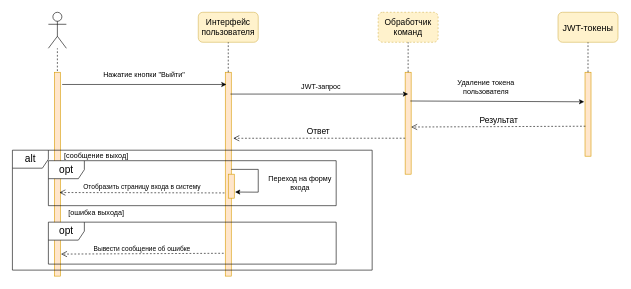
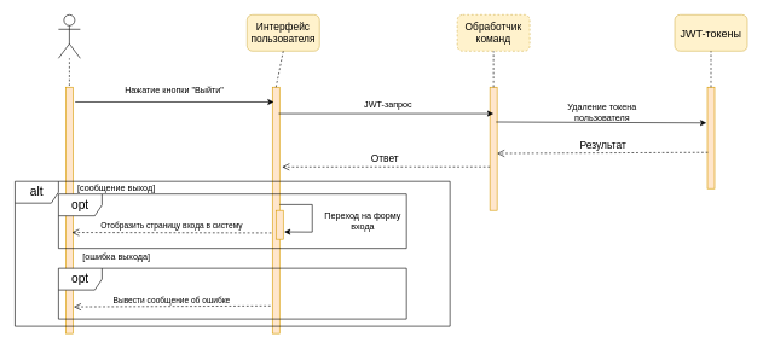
  <mxCell id="0" />
  <mxCell id="1" parent="0" />
  <mxCell id="2" value="" style="shape=umlActor;verticalLabelPosition=bottom;verticalAlign=top;html=1;" vertex="1" parent="1"><mxGeometry x="80" y="20" width="30" height="60" as="geometry" /></mxCell>
- <mxCell id="3" value="&lt;font style=&quot;font-size: 14px;&quot;&gt;Интерфейс пользователя&lt;/font&gt;" style="rounded=1;whiteSpace=wrap;html=1;fillColor=#fff2cc;strokeColor=#d6b656;" vertex="1" parent="1"><mxGeometry x="330" y="20" width="100" height="50" as="geometry" /></mxCell>
+ <mxCell id="3" value="&lt;font style=&quot;font-size: 14px;&quot;&gt;Интерфейс пользователя&lt;/font&gt;" style="rounded=1;whiteSpace=wrap;html=1;fillColor=#fff2cc;strokeColor=#d6b656;" vertex="1" parent="1"><mxGeometry x="340" y="20" width="100" height="50" as="geometry" /></mxCell>
  <mxCell id="4" value="" style="endArrow=none;dashed=1;html=1;rounded=0;" edge="1" parent="1" target="2"><mxGeometry width="50" height="50" relative="1" as="geometry"><mxPoint x="95" y="130" as="sourcePoint" /><mxPoint x="400" y="110" as="targetPoint" /></mxGeometry></mxCell>
  <mxCell id="5" value="" style="rounded=0;whiteSpace=wrap;html=1;fillColor=#ffe6cc;strokeColor=#d79b00;" vertex="1" parent="1"><mxGeometry x="90" y="120" width="10" height="340" as="geometry" /></mxCell>
  <mxCell id="6" value="&lt;font style=&quot;font-size: 14px;&quot;&gt;Обработчик команд&lt;/font&gt;" style="rounded=1;whiteSpace=wrap;html=1;fillColor=#fff2cc;strokeColor=#d6b656;dashed=1;" vertex="1" parent="1"><mxGeometry x="630" y="20" width="100" height="50" as="geometry" /></mxCell>
  <mxCell id="7" value="JWT-токены" style="rounded=1;whiteSpace=wrap;html=1;fillColor=#fff2cc;strokeColor=#d6b656;fontSize=15;" vertex="1" parent="1"><mxGeometry x="930" y="20" width="100" height="50" as="geometry" /></mxCell>
  <mxCell id="8" value="" style="rounded=0;whiteSpace=wrap;html=1;fillColor=#ffe6cc;strokeColor=#d79b00;" vertex="1" parent="1"><mxGeometry x="375" y="120" width="10" height="340" as="geometry" /></mxCell>
  <mxCell id="9" value="" style="endArrow=none;dashed=1;html=1;rounded=0;entryX=0.5;entryY=1;entryDx=0;entryDy=0;" edge="1" parent="1" target="3"><mxGeometry width="50" height="50" relative="1" as="geometry"><mxPoint x="380" y="120" as="sourcePoint" /><mxPoint x="430" y="220" as="targetPoint" /></mxGeometry></mxCell>
  <mxCell id="10" value="" style="endArrow=classic;html=1;rounded=0;exitX=1.3;exitY=0.06;exitDx=0;exitDy=0;exitPerimeter=0;entryX=0.2;entryY=0.06;entryDx=0;entryDy=0;entryPerimeter=0;" edge="1" parent="1" source="5" target="8"><mxGeometry width="50" height="50" relative="1" as="geometry"><mxPoint x="310" y="260" as="sourcePoint" /><mxPoint x="360" y="210" as="targetPoint" /></mxGeometry></mxCell>
  <mxCell id="11" value="Нажатие кнопки &quot;Выйти&quot;" style="text;strokeColor=none;align=center;fillColor=none;html=1;verticalAlign=middle;whiteSpace=wrap;rounded=0;" vertex="1" parent="1"><mxGeometry x="160" y="110" width="160" height="30" as="geometry" /></mxCell>
  <mxCell id="12" value="" style="rounded=0;whiteSpace=wrap;html=1;fillColor=#ffe6cc;strokeColor=#d79b00;" vertex="1" parent="1"><mxGeometry x="675" y="120" width="10" height="170" as="geometry" /></mxCell>
  <mxCell id="13" value="" style="rounded=0;whiteSpace=wrap;html=1;fillColor=#ffe6cc;strokeColor=#d79b00;" vertex="1" parent="1"><mxGeometry x="975" y="120" width="10" height="140" as="geometry" /></mxCell>
  <mxCell id="14" value="" style="endArrow=none;dashed=1;html=1;rounded=0;entryX=0.5;entryY=1;entryDx=0;entryDy=0;exitX=0.5;exitY=0;exitDx=0;exitDy=0;fillColor=#ffe6cc;strokeColor=#000000;" edge="1" parent="1" source="12" target="6"><mxGeometry width="50" height="50" relative="1" as="geometry"><mxPoint x="720" y="260" as="sourcePoint" /><mxPoint x="770" y="210" as="targetPoint" /></mxGeometry></mxCell>
  <mxCell id="15" value="" style="endArrow=none;dashed=1;html=1;rounded=0;entryX=0.5;entryY=1;entryDx=0;entryDy=0;exitX=0.5;exitY=0;exitDx=0;exitDy=0;" edge="1" parent="1" source="13" target="7"><mxGeometry width="50" height="50" relative="1" as="geometry"><mxPoint x="720" y="260" as="sourcePoint" /><mxPoint x="770" y="210" as="targetPoint" /></mxGeometry></mxCell>
  <mxCell id="16" value="" style="endArrow=classic;html=1;rounded=0;exitX=0.867;exitY=0.107;exitDx=0;exitDy=0;exitPerimeter=0;entryX=0.5;entryY=0.214;entryDx=0;entryDy=0;entryPerimeter=0;" edge="1" parent="1" source="8" target="12"><mxGeometry width="50" height="50" relative="1" as="geometry"><mxPoint x="460" y="260" as="sourcePoint" /><mxPoint x="510" y="210" as="targetPoint" /></mxGeometry></mxCell>
  <mxCell id="17" value="JWT-запрос" style="text;strokeColor=none;align=center;fillColor=none;html=1;verticalAlign=middle;whiteSpace=wrap;rounded=0;" vertex="1" parent="1"><mxGeometry x="490" y="130" width="90" height="30" as="geometry" /></mxCell>
  <mxCell id="18" value="" style="endArrow=classic;html=1;rounded=0;entryX=-0.133;entryY=0.352;entryDx=0;entryDy=0;entryPerimeter=0;exitX=0.867;exitY=0.282;exitDx=0;exitDy=0;exitPerimeter=0;" edge="1" parent="1" source="12" target="13"><mxGeometry width="50" height="50" relative="1" as="geometry"><mxPoint x="690" y="169" as="sourcePoint" /><mxPoint x="700" y="210" as="targetPoint" /></mxGeometry></mxCell>
- <mxCell id="19" value="Удаление токена пользователя" style="text;strokeColor=none;align=center;fillColor=none;html=1;verticalAlign=middle;whiteSpace=wrap;rounded=0;" vertex="1" parent="1"><mxGeometry x="730" y="130" width="160" height="30" as="geometry" /></mxCell>
+ <mxCell id="19" value="Удаление токена пользователя" style="text;strokeColor=none;align=center;fillColor=none;html=1;verticalAlign=middle;whiteSpace=wrap;rounded=0;" vertex="1" parent="1"><mxGeometry x="750" y="140" width="160" height="30" as="geometry" /></mxCell>
  <mxCell id="20" value="Результат" style="html=1;verticalAlign=bottom;endArrow=open;dashed=1;endSize=8;curved=0;rounded=0;entryX=0.933;entryY=0.655;entryDx=0;entryDy=0;entryPerimeter=0;fontSize=14;" edge="1" parent="1"><mxGeometry relative="1" as="geometry"><mxPoint x="975.67" y="210" as="sourcePoint" /><mxPoint x="685" y="211.35" as="targetPoint" /></mxGeometry></mxCell>
  <mxCell id="21" value="Ответ" style="html=1;verticalAlign=bottom;endArrow=open;dashed=1;endSize=8;curved=0;rounded=0;exitX=-0.267;exitY=0.827;exitDx=0;exitDy=0;exitPerimeter=0;entryX=1.067;entryY=0.469;entryDx=0;entryDy=0;entryPerimeter=0;fontSize=14;" edge="1" parent="1"><mxGeometry x="0.012" relative="1" as="geometry"><mxPoint x="675" y="230" as="sourcePoint" /><mxPoint x="388.34" y="230.11" as="targetPoint" /><mxPoint as="offset" /></mxGeometry></mxCell>
  <mxCell id="22" value="alt" style="shape=umlFrame;whiteSpace=wrap;html=1;pointerEvents=0;fontSize=17;" vertex="1" parent="1"><mxGeometry x="20" y="250" width="600" height="200" as="geometry" /></mxCell>
  <mxCell id="23" value="" style="rounded=0;whiteSpace=wrap;html=1;fillColor=#ffe6cc;strokeColor=#d79b00;" vertex="1" parent="1"><mxGeometry x="380" y="290" width="10" height="40" as="geometry" /></mxCell>
  <mxCell id="24" value="" style="endArrow=classic;html=1;rounded=0;exitX=1;exitY=0.54;exitDx=0;exitDy=0;exitPerimeter=0;entryX=1.133;entryY=0.596;entryDx=0;entryDy=0;entryPerimeter=0;" edge="1" parent="1"><mxGeometry width="50" height="50" relative="1" as="geometry"><mxPoint x="385" y="282" as="sourcePoint" /><mxPoint x="391.33" y="319.8" as="targetPoint" /><Array as="points"><mxPoint x="430" y="282" /><mxPoint x="430" y="320" /></Array></mxGeometry></mxCell>
  <mxCell id="25" value="Переход на форму входа" style="text;strokeColor=none;align=center;fillColor=none;html=1;verticalAlign=middle;whiteSpace=wrap;rounded=0;" vertex="1" parent="1"><mxGeometry x="430" y="290" width="140" height="30" as="geometry" /></mxCell>
  <mxCell id="26" value="opt" style="shape=umlFrame;whiteSpace=wrap;html=1;pointerEvents=0;fontSize=17;" vertex="1" parent="1"><mxGeometry x="80" y="267.5" width="480" height="75" as="geometry" /></mxCell>
  <mxCell id="27" value="Отобразить страницу входа в систему" style="html=1;verticalAlign=bottom;endArrow=open;dashed=1;endSize=8;curved=0;rounded=0;exitX=-0.133;exitY=0.592;exitDx=0;exitDy=0;exitPerimeter=0;entryX=0.833;entryY=0.59;entryDx=0;entryDy=0;entryPerimeter=0;" edge="1" parent="1" source="8" target="5"><mxGeometry relative="1" as="geometry"><mxPoint x="340" y="290" as="sourcePoint" /><mxPoint x="260" y="290" as="targetPoint" /></mxGeometry></mxCell>
  <mxCell id="28" value="[сообщение выход]" style="text;strokeColor=none;align=center;fillColor=none;html=1;verticalAlign=middle;whiteSpace=wrap;rounded=0;" vertex="1" parent="1"><mxGeometry x="90" y="245" width="140" height="30" as="geometry" /></mxCell>
  <mxCell id="29" value="&lt;font style=&quot;font-size: 17px;&quot;&gt;opt&lt;/font&gt;" style="shape=umlFrame;whiteSpace=wrap;html=1;pointerEvents=0;" vertex="1" parent="1"><mxGeometry x="80" y="370" width="480" height="70" as="geometry" /></mxCell>
  <mxCell id="30" value="Вывести сообщение об ошибке" style="html=1;verticalAlign=bottom;endArrow=open;dashed=1;endSize=8;curved=0;rounded=0;exitX=-0.267;exitY=0.888;exitDx=0;exitDy=0;exitPerimeter=0;entryX=1.1;entryY=0.892;entryDx=0;entryDy=0;entryPerimeter=0;" edge="1" parent="1" source="8" target="5"><mxGeometry relative="1" as="geometry"><mxPoint x="340" y="290" as="sourcePoint" /><mxPoint x="260" y="290" as="targetPoint" /></mxGeometry></mxCell>
  <mxCell id="31" value="[ошибка выхода]" style="text;strokeColor=none;align=center;fillColor=none;html=1;verticalAlign=middle;whiteSpace=wrap;rounded=0;" vertex="1" parent="1"><mxGeometry x="95" y="340" width="130" height="30" as="geometry" /></mxCell>
